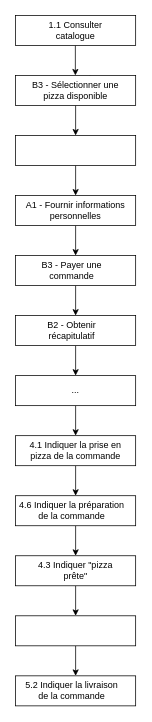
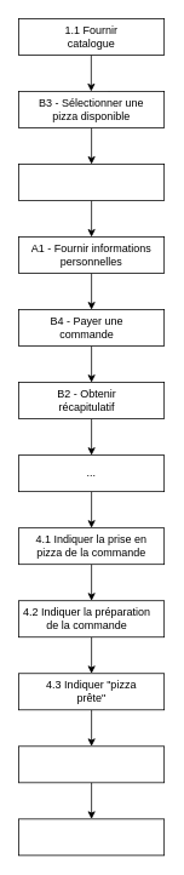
  <mxCell id="0" />
  <mxCell id="1" parent="0" />
  <mxCell id="2" value="" style="endArrow=classic;html=1;" edge="1" parent="1"><mxGeometry width="50" height="50" relative="1" as="geometry"><mxPoint x="99.66" y="60" as="sourcePoint" /><mxPoint x="99.66" y="100" as="targetPoint" /></mxGeometry></mxCell>
  <mxCell id="3" value="" style="endArrow=classic;html=1;" edge="1" parent="1" source="18"><mxGeometry width="50" height="50" relative="1" as="geometry"><mxPoint x="109.66" y="70" as="sourcePoint" /><mxPoint x="109.66" y="110" as="targetPoint" /></mxGeometry></mxCell>
  <mxCell id="4" value="" style="endArrow=classic;html=1;exitX=0.5;exitY=1;exitDx=0;exitDy=0;entryX=0.5;entryY=0;entryDx=0;entryDy=0;" edge="1" parent="1" source="18" target="21"><mxGeometry width="50" height="50" relative="1" as="geometry"><mxPoint x="119.66" y="80" as="sourcePoint" /><mxPoint x="119.66" y="120" as="targetPoint" /></mxGeometry></mxCell>
  <mxCell id="5" value="" style="endArrow=classic;html=1;exitX=0.5;exitY=1;exitDx=0;exitDy=0;entryX=0.5;entryY=0;entryDx=0;entryDy=0;" edge="1" parent="1" source="21" target="23"><mxGeometry width="50" height="50" relative="1" as="geometry"><mxPoint x="129.66" y="90" as="sourcePoint" /><mxPoint x="129.66" y="130" as="targetPoint" /></mxGeometry></mxCell>
  <mxCell id="6" value="" style="endArrow=classic;html=1;exitX=0.5;exitY=1;exitDx=0;exitDy=0;entryX=0.5;entryY=0;entryDx=0;entryDy=0;" edge="1" parent="1" source="23" target="26"><mxGeometry width="50" height="50" relative="1" as="geometry"><mxPoint x="139.66" y="100" as="sourcePoint" /><mxPoint x="120" y="330" as="targetPoint" /></mxGeometry></mxCell>
  <mxCell id="7" value="" style="endArrow=classic;html=1;exitX=0.5;exitY=1;exitDx=0;exitDy=0;entryX=0.5;entryY=0;entryDx=0;entryDy=0;" edge="1" parent="1" source="26" target="29"><mxGeometry width="50" height="50" relative="1" as="geometry"><mxPoint x="110" y="310" as="sourcePoint" /><mxPoint x="110" y="350" as="targetPoint" /></mxGeometry></mxCell>
  <mxCell id="8" value="" style="endArrow=classic;html=1;exitX=0.5;exitY=1;exitDx=0;exitDy=0;entryX=0.5;entryY=0;entryDx=0;entryDy=0;" edge="1" parent="1" source="29" target="32"><mxGeometry width="50" height="50" relative="1" as="geometry"><mxPoint x="120" y="320" as="sourcePoint" /><mxPoint x="120" y="360" as="targetPoint" /></mxGeometry></mxCell>
  <mxCell id="9" value="" style="endArrow=classic;html=1;exitX=0.5;exitY=1;exitDx=0;exitDy=0;entryX=0.5;entryY=0;entryDx=0;entryDy=0;" edge="1" parent="1" source="32" target="35"><mxGeometry width="50" height="50" relative="1" as="geometry"><mxPoint x="110" y="470" as="sourcePoint" /><mxPoint x="110" y="510" as="targetPoint" /></mxGeometry></mxCell>
  <mxCell id="10" value="" style="endArrow=classic;html=1;exitX=0.5;exitY=1;exitDx=0;exitDy=0;entryX=0.5;entryY=0;entryDx=0;entryDy=0;" edge="1" parent="1" source="35" target="38"><mxGeometry width="50" height="50" relative="1" as="geometry"><mxPoint x="110" y="550" as="sourcePoint" /><mxPoint x="110" y="590" as="targetPoint" /></mxGeometry></mxCell>
  <mxCell id="11" value="" style="endArrow=classic;html=1;exitX=0.5;exitY=1;exitDx=0;exitDy=0;entryX=0.5;entryY=0;entryDx=0;entryDy=0;" edge="1" parent="1" source="38" target="41"><mxGeometry width="50" height="50" relative="1" as="geometry"><mxPoint x="120" y="560" as="sourcePoint" /><mxPoint x="120" y="600" as="targetPoint" /></mxGeometry></mxCell>
  <mxCell id="12" value="" style="endArrow=classic;html=1;exitX=0.5;exitY=1;exitDx=0;exitDy=0;entryX=0.5;entryY=0;entryDx=0;entryDy=0;" edge="1" parent="1" source="41" target="44"><mxGeometry width="50" height="50" relative="1" as="geometry"><mxPoint x="110" y="710" as="sourcePoint" /><mxPoint x="110" y="750" as="targetPoint" /></mxGeometry></mxCell>
  <mxCell id="13" value="" style="endArrow=classic;html=1;exitX=0.5;exitY=1;exitDx=0;exitDy=0;" edge="1" parent="1" source="44" target="46"><mxGeometry width="50" height="50" relative="1" as="geometry"><mxPoint x="110" y="790" as="sourcePoint" /><mxPoint x="110" y="830" as="targetPoint" /></mxGeometry></mxCell>
  <mxCell id="14" value="" style="group" vertex="1" connectable="0" parent="1"><mxGeometry x="20" y="20" width="160" height="40" as="geometry" /></mxCell>
  <mxCell id="15" value="" style="rounded=0;whiteSpace=wrap;html=1;" vertex="1" parent="14"><mxGeometry width="160" height="40" as="geometry" /></mxCell>
- <mxCell id="16" value="1.1 Consulter catalogue" style="text;html=1;strokeColor=none;fillColor=none;align=center;verticalAlign=middle;whiteSpace=wrap;rounded=0;" vertex="1" parent="14"><mxGeometry x="30" y="10" width="100" height="20" as="geometry" /></mxCell>
+ <mxCell id="16" value="1.1 Fournir catalogue" style="text;html=1;strokeColor=none;fillColor=none;align=center;verticalAlign=middle;whiteSpace=wrap;rounded=0;" vertex="1" parent="14"><mxGeometry x="30" y="10" width="100" height="20" as="geometry" /></mxCell>
  <mxCell id="17" value="" style="group" vertex="1" connectable="0" parent="1"><mxGeometry x="20" y="100" width="160" height="40" as="geometry" /></mxCell>
  <mxCell id="18" value="" style="rounded=0;whiteSpace=wrap;html=1;" vertex="1" parent="17"><mxGeometry width="160" height="40" as="geometry" /></mxCell>
  <mxCell id="19" value="B3 - Sélectionner une pizza disponible" style="text;html=1;strokeColor=none;fillColor=none;align=center;verticalAlign=middle;whiteSpace=wrap;rounded=0;" vertex="1" parent="17"><mxGeometry x="20" y="10" width="120" height="20" as="geometry" /></mxCell>
  <mxCell id="20" value="" style="group" vertex="1" connectable="0" parent="1"><mxGeometry x="20" y="180" width="160" height="40" as="geometry" /></mxCell>
  <mxCell id="21" value="" style="rounded=0;whiteSpace=wrap;html=1;" vertex="1" parent="20"><mxGeometry width="160" height="40" as="geometry" /></mxCell>
  <mxCell id="22" value="" style="group" vertex="1" connectable="0" parent="1"><mxGeometry x="20" y="260" width="160" height="40" as="geometry" /></mxCell>
  <mxCell id="23" value="" style="rounded=0;whiteSpace=wrap;html=1;" vertex="1" parent="22"><mxGeometry width="160" height="40" as="geometry" /></mxCell>
  <mxCell id="24" value="A1 - Fournir informations personnelles" style="text;html=1;strokeColor=none;fillColor=none;align=center;verticalAlign=middle;whiteSpace=wrap;rounded=0;" vertex="1" parent="22"><mxGeometry x="10" y="10" width="140" height="20" as="geometry" /></mxCell>
  <mxCell id="25" value="" style="group" vertex="1" connectable="0" parent="1"><mxGeometry x="20" y="340" width="160" height="40" as="geometry" /></mxCell>
  <mxCell id="26" value="" style="rounded=0;whiteSpace=wrap;html=1;" vertex="1" parent="25"><mxGeometry width="160" height="40" as="geometry" /></mxCell>
- <mxCell id="27" value="B3 - Payer une commande" style="text;html=1;strokeColor=none;fillColor=none;align=center;verticalAlign=middle;whiteSpace=wrap;rounded=0;" vertex="1" parent="25"><mxGeometry x="10" y="10" width="130" height="20" as="geometry" /></mxCell>
+ <mxCell id="27" value="B4 - Payer une commande" style="text;html=1;strokeColor=none;fillColor=none;align=center;verticalAlign=middle;whiteSpace=wrap;rounded=0;" vertex="1" parent="25"><mxGeometry x="10" y="10" width="130" height="20" as="geometry" /></mxCell>
  <mxCell id="28" value="" style="group" vertex="1" connectable="0" parent="1"><mxGeometry x="20" y="420" width="160" height="40" as="geometry" /></mxCell>
  <mxCell id="29" value="" style="rounded=0;whiteSpace=wrap;html=1;" vertex="1" parent="28"><mxGeometry width="160" height="40" as="geometry" /></mxCell>
  <mxCell id="30" value="B2 - Obtenir récapitulatif" style="text;html=1;strokeColor=none;fillColor=none;align=center;verticalAlign=middle;whiteSpace=wrap;rounded=0;" vertex="1" parent="28"><mxGeometry x="20" y="10" width="110" height="20" as="geometry" /></mxCell>
  <mxCell id="31" value="" style="group" vertex="1" connectable="0" parent="1"><mxGeometry x="20" y="500" width="160" height="40" as="geometry" /></mxCell>
  <mxCell id="32" value="" style="rounded=0;whiteSpace=wrap;html=1;" vertex="1" parent="31"><mxGeometry width="160" height="40" as="geometry" /></mxCell>
  <mxCell id="33" value="..." style="text;html=1;strokeColor=none;fillColor=none;align=center;verticalAlign=middle;whiteSpace=wrap;rounded=0;" vertex="1" parent="31"><mxGeometry x="60" y="10" width="40" height="20" as="geometry" /></mxCell>
  <mxCell id="34" value="" style="group" vertex="1" connectable="0" parent="1"><mxGeometry x="20" y="580" width="160" height="40" as="geometry" /></mxCell>
  <mxCell id="35" value="" style="rounded=0;whiteSpace=wrap;html=1;" vertex="1" parent="34"><mxGeometry width="160" height="40" as="geometry" /></mxCell>
  <mxCell id="36" value="4.1 Indiquer la prise en pizza de la commande" style="text;html=1;strokeColor=none;fillColor=none;align=center;verticalAlign=middle;whiteSpace=wrap;rounded=0;" vertex="1" parent="34"><mxGeometry x="10" y="10" width="140" height="20" as="geometry" /></mxCell>
  <mxCell id="37" value="" style="group" vertex="1" connectable="0" parent="1"><mxGeometry x="20" y="660" width="160" height="40" as="geometry" /></mxCell>
  <mxCell id="38" value="" style="rounded=0;whiteSpace=wrap;html=1;" vertex="1" parent="37"><mxGeometry width="160" height="40" as="geometry" /></mxCell>
- <mxCell id="39" value="4.6 Indiquer la préparation de la commande" style="text;html=1;strokeColor=none;fillColor=none;align=center;verticalAlign=middle;whiteSpace=wrap;rounded=0;" vertex="1" parent="37"><mxGeometry y="10" width="150" height="20" as="geometry" /></mxCell>
+ <mxCell id="39" value="4.2 Indiquer la préparation de la commande" style="text;html=1;strokeColor=none;fillColor=none;align=center;verticalAlign=middle;whiteSpace=wrap;rounded=0;" vertex="1" parent="37"><mxGeometry y="10" width="150" height="20" as="geometry" /></mxCell>
  <mxCell id="40" value="" style="group" vertex="1" connectable="0" parent="1"><mxGeometry x="20" y="740" width="160" height="40" as="geometry" /></mxCell>
  <mxCell id="41" value="" style="rounded=0;whiteSpace=wrap;html=1;" vertex="1" parent="40"><mxGeometry width="160" height="40" as="geometry" /></mxCell>
  <mxCell id="42" value="4.3 Indiquer &quot;pizza prête&quot;" style="text;html=1;strokeColor=none;fillColor=none;align=center;verticalAlign=middle;whiteSpace=wrap;rounded=0;" vertex="1" parent="40"><mxGeometry x="20" y="10" width="120" height="20" as="geometry" /></mxCell>
  <mxCell id="43" value="" style="group" vertex="1" connectable="0" parent="1"><mxGeometry x="20" y="820" width="160" height="40" as="geometry" /></mxCell>
  <mxCell id="44" value="" style="rounded=0;whiteSpace=wrap;html=1;" vertex="1" parent="43"><mxGeometry width="160" height="40" as="geometry" /></mxCell>
  <mxCell id="45" value="" style="group" vertex="1" connectable="0" parent="1"><mxGeometry x="20" y="900" width="160" height="40" as="geometry" /></mxCell>
  <mxCell id="46" value="" style="rounded=0;whiteSpace=wrap;html=1;" vertex="1" parent="45"><mxGeometry width="160" height="40" as="geometry" /></mxCell>
- <mxCell id="47" value="5.2 Indiquer la livraison de la commande" style="text;html=1;strokeColor=none;fillColor=none;align=center;verticalAlign=middle;whiteSpace=wrap;rounded=0;" vertex="1" parent="45"><mxGeometry x="10" y="10" width="130" height="20" as="geometry" /></mxCell>
